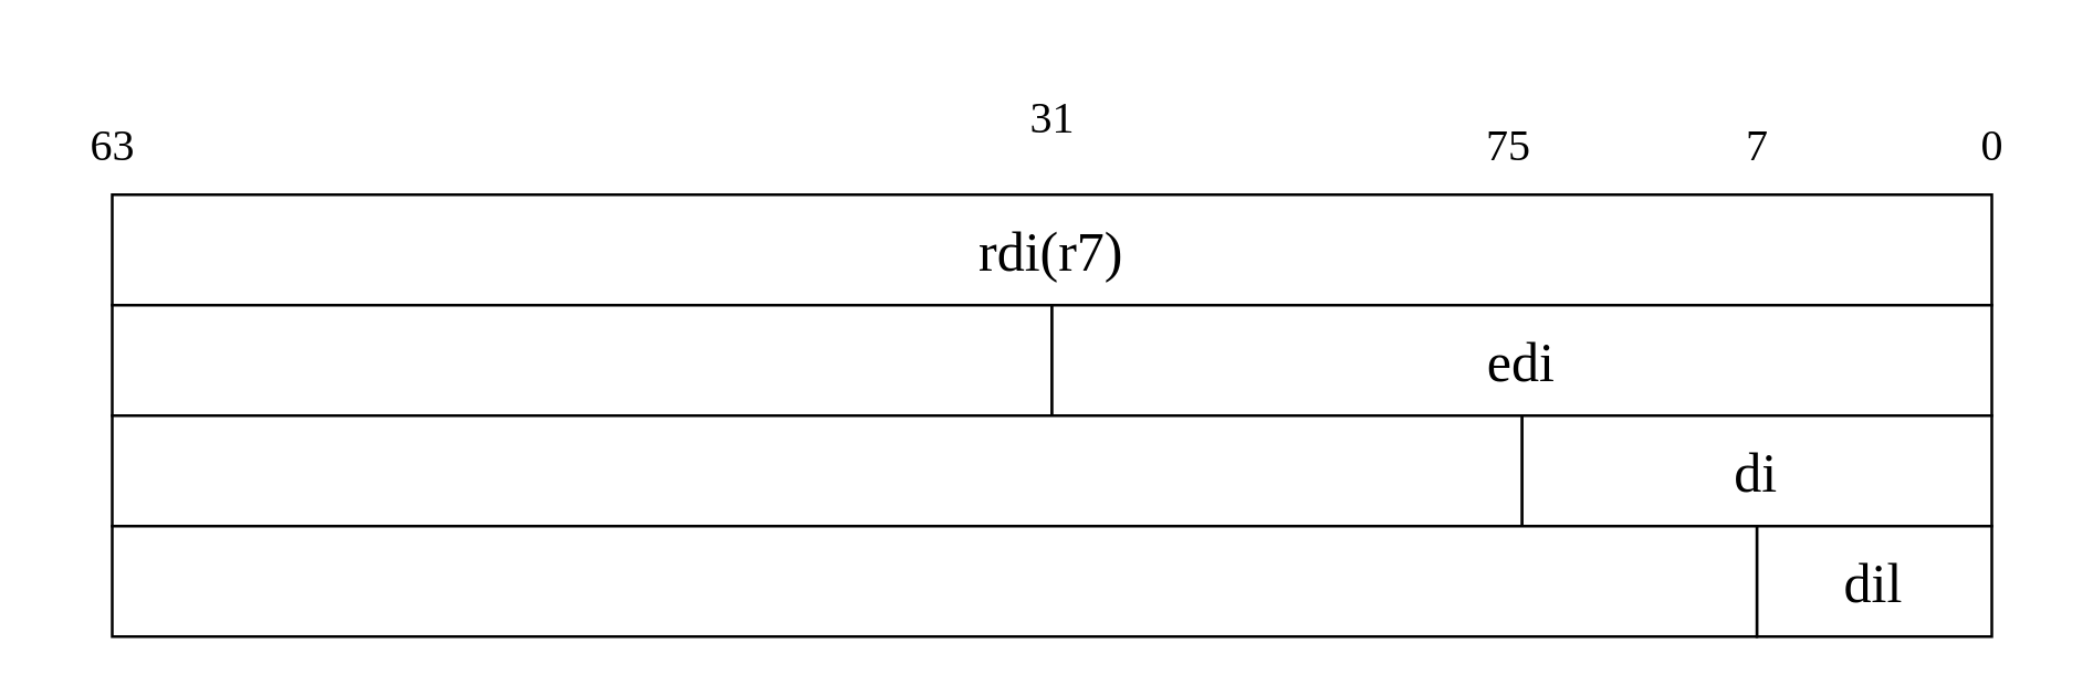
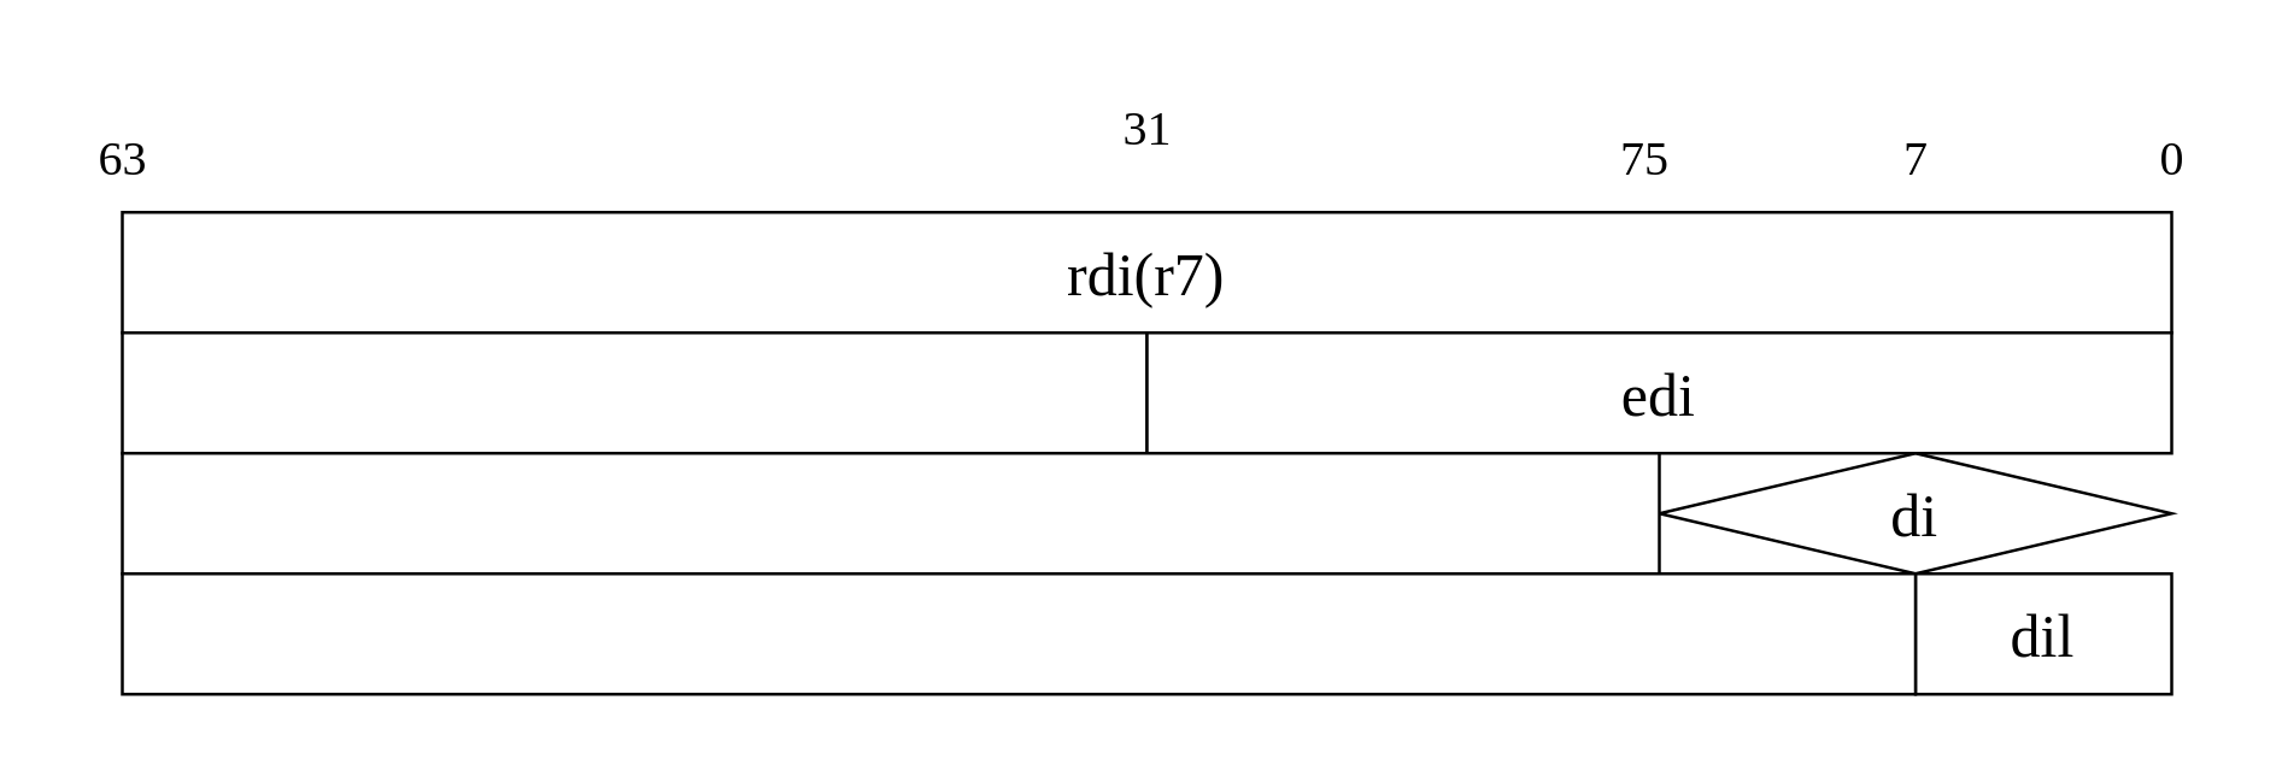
  <mxCell id="0" />
  <mxCell id="1" parent="0" />
  <mxCell id="2" value="&lt;font style=&quot;font-size: 20px;&quot; face=&quot;Lucida Console&quot;&gt;rdi(r7)&lt;/font&gt;" style="rounded=0;whiteSpace=wrap;html=1;" parent="1" vertex="1"><mxGeometry x="40" y="70" width="680" height="40" as="geometry" /></mxCell>
  <mxCell id="3" value="" style="rounded=0;whiteSpace=wrap;html=1;" parent="1" vertex="1"><mxGeometry x="40" y="110" width="340" height="40" as="geometry" /></mxCell>
  <mxCell id="4" value="&lt;font style=&quot;font-size: 20px;&quot; face=&quot;Lucida Console&quot;&gt;edi&lt;/font&gt;" style="rounded=0;whiteSpace=wrap;html=1;" parent="1" vertex="1"><mxGeometry x="380" y="110" width="340" height="40" as="geometry" /></mxCell>
- <mxCell id="5" value="&lt;font style=&quot;font-size: 20px;&quot; face=&quot;Lucida Console&quot;&gt;di&lt;/font&gt;" style="rounded=0;whiteSpace=wrap;html=1;" parent="1" vertex="1"><mxGeometry x="550" y="150" width="170" height="40" as="geometry" /></mxCell>
+ <mxCell id="5" value="&lt;font style=&quot;font-size: 20px;&quot; face=&quot;Lucida Console&quot;&gt;di&lt;/font&gt;" style="rhombus;whiteSpace=wrap;html=1;" parent="1" vertex="1"><mxGeometry x="550" y="150" width="170" height="40" as="geometry" /></mxCell>
  <mxCell id="6" value="&lt;font style=&quot;font-size: 20px;&quot; face=&quot;Lucida Console&quot;&gt;dil&lt;/font&gt;" style="rounded=0;whiteSpace=wrap;html=1;" parent="1" vertex="1"><mxGeometry x="635" y="190" width="85" height="40" as="geometry" /></mxCell>
  <mxCell id="7" value="" style="rounded=0;whiteSpace=wrap;html=1;" parent="1" vertex="1"><mxGeometry x="40" y="150" width="510" height="40" as="geometry" /></mxCell>
  <mxCell id="8" value="" style="rounded=0;whiteSpace=wrap;html=1;" parent="1" vertex="1"><mxGeometry x="40" y="190" width="595" height="40" as="geometry" /></mxCell>
  <mxCell id="9" value="&lt;font style=&quot;font-size: 16px;&quot;&gt;0&lt;/font&gt;" style="text;html=1;resizable=0;autosize=1;align=center;verticalAlign=middle;points=[];fillColor=none;strokeColor=none;rounded=0;fontFamily=Lucida Console;fontSize=20;" parent="1" vertex="1"><mxGeometry x="705" y="30" width="30" height="40" as="geometry" /></mxCell>
  <mxCell id="10" value="&lt;font style=&quot;font-size: 16px;&quot;&gt;7&lt;/font&gt;" style="text;html=1;resizable=0;autosize=1;align=center;verticalAlign=middle;points=[];fillColor=none;strokeColor=none;rounded=0;fontFamily=Lucida Console;fontSize=20;" parent="1" vertex="1"><mxGeometry x="620" y="30" width="30" height="40" as="geometry" /></mxCell>
  <mxCell id="11" value="&lt;font style=&quot;font-size: 16px;&quot;&gt;75&lt;/font&gt;" style="text;html=1;resizable=0;autosize=1;align=center;verticalAlign=middle;points=[];fillColor=none;strokeColor=none;rounded=0;fontFamily=Lucida Console;fontSize=20;" parent="1" vertex="1"><mxGeometry x="525" y="30" width="40" height="40" as="geometry" /></mxCell>
  <mxCell id="12" value="&lt;font style=&quot;font-size: 16px;&quot;&gt;31&lt;/font&gt;" style="text;html=1;resizable=0;autosize=1;align=center;verticalAlign=middle;points=[];fillColor=none;strokeColor=none;rounded=0;fontFamily=Lucida Console;fontSize=20;" parent="1" vertex="1"><mxGeometry x="360" y="20" width="40" height="40" as="geometry" /></mxCell>
  <mxCell id="13" value="&lt;font style=&quot;font-size: 16px;&quot;&gt;63&lt;/font&gt;" style="text;html=1;resizable=0;autosize=1;align=center;verticalAlign=middle;points=[];fillColor=none;strokeColor=none;rounded=0;fontFamily=Lucida Console;fontSize=20;" parent="1" vertex="1"><mxGeometry x="20" y="30" width="40" height="40" as="geometry" /></mxCell>
